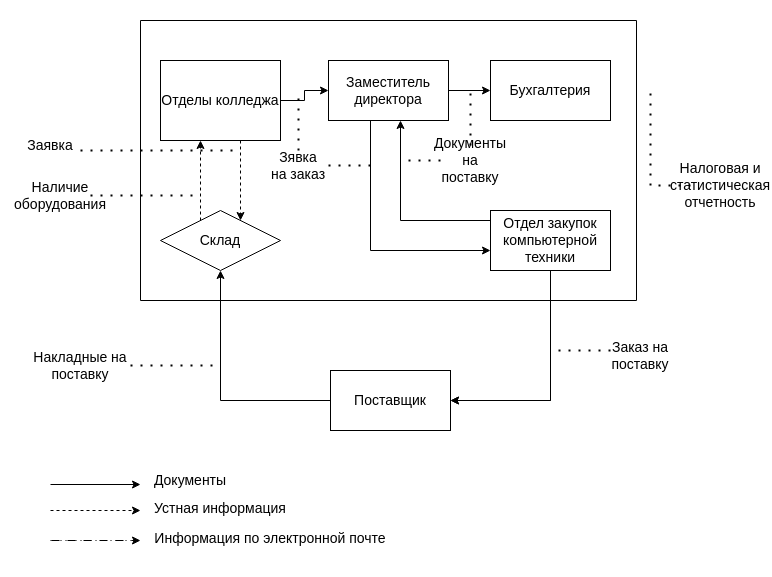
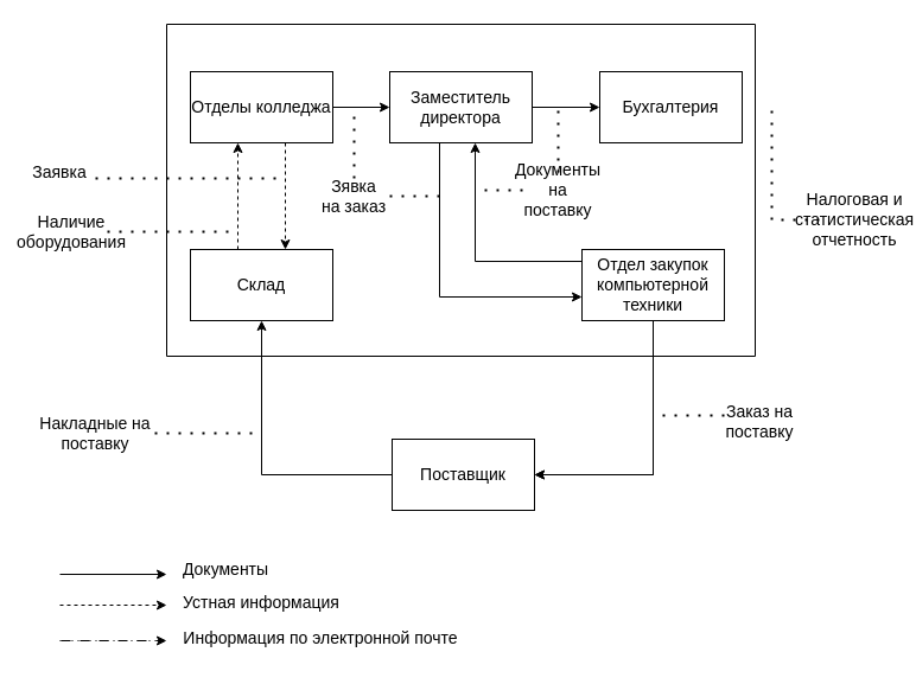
  <mxCell id="0" />
  <mxCell id="1" parent="0" />
  <mxCell id="2" value="" style="swimlane;startSize=0;" parent="1" vertex="1"><mxGeometry x="140" y="20" width="496" height="280" as="geometry"><mxRectangle x="310" y="290" width="50" height="40" as="alternateBounds" /></mxGeometry></mxCell>
  <mxCell id="3" style="edgeStyle=orthogonalEdgeStyle;rounded=0;orthogonalLoop=1;jettySize=auto;html=1;fontSize=14;" parent="2" source="5" target="7" edge="1"><mxGeometry relative="1" as="geometry"><Array as="points"><mxPoint x="230" y="230" /></Array></mxGeometry></mxCell>
  <mxCell id="4" style="edgeStyle=orthogonalEdgeStyle;rounded=0;orthogonalLoop=1;jettySize=auto;html=1;fontSize=14;" parent="2" source="5" target="8" edge="1"><mxGeometry relative="1" as="geometry" /></mxCell>
  <mxCell id="5" value="&lt;div&gt;Заместитель&lt;/div&gt;&lt;div&gt;директора&lt;br&gt;&lt;/div&gt;" style="rounded=0;whiteSpace=wrap;html=1;fontSize=14;" parent="2" vertex="1"><mxGeometry x="188" y="40" width="120" height="60" as="geometry" /></mxCell>
  <mxCell id="6" style="edgeStyle=orthogonalEdgeStyle;rounded=0;orthogonalLoop=1;jettySize=auto;html=1;fontSize=14;" parent="2" source="7" target="5" edge="1"><mxGeometry relative="1" as="geometry"><Array as="points"><mxPoint x="260" y="200" /></Array></mxGeometry></mxCell>
  <mxCell id="7" value="&lt;div&gt;Отдел закупок&lt;/div&gt;&lt;div&gt;компьютерной техники&lt;br&gt;&lt;/div&gt;" style="rounded=0;whiteSpace=wrap;html=1;fontSize=14;" parent="2" vertex="1"><mxGeometry x="350" y="190" width="120" height="60" as="geometry" /></mxCell>
- <mxCell id="8" value="Бухгалтерия" style="rounded=0;whiteSpace=wrap;html=1;fontSize=14;" parent="2" vertex="1"><mxGeometry x="350" y="40" width="120" height="60" as="geometry" /></mxCell>
+ <mxCell id="8" value="Бухгалтерия" style="rounded=0;whiteSpace=wrap;html=1;fontSize=14;" parent="2" vertex="1"><mxGeometry x="365" y="40" width="120" height="60" as="geometry" /></mxCell>
  <mxCell id="9" style="edgeStyle=orthogonalEdgeStyle;rounded=0;orthogonalLoop=1;jettySize=auto;html=1;fontSize=14;dashed=1;" parent="2" source="10" target="13" edge="1"><mxGeometry relative="1" as="geometry"><Array as="points"><mxPoint x="60" y="160" /><mxPoint x="60" y="160" /></Array></mxGeometry></mxCell>
- <mxCell id="10" value="Склад" style="rhombus;whiteSpace=wrap;html=1;fontSize=14;" parent="2" vertex="1"><mxGeometry x="20" y="190" width="120" height="60" as="geometry" /></mxCell>
+ <mxCell id="10" value="Склад" style="rounded=0;whiteSpace=wrap;html=1;fontSize=14;" parent="2" vertex="1"><mxGeometry x="20" y="190" width="120" height="60" as="geometry" /></mxCell>
  <mxCell id="11" style="edgeStyle=orthogonalEdgeStyle;rounded=0;orthogonalLoop=1;jettySize=auto;html=1;fontSize=14;" parent="2" source="13" target="5" edge="1"><mxGeometry relative="1" as="geometry" /></mxCell>
  <mxCell id="12" style="edgeStyle=orthogonalEdgeStyle;rounded=0;orthogonalLoop=1;jettySize=auto;html=1;shadow=0;strokeColor=default;strokeWidth=1;fontSize=14;endArrow=classic;endFill=1;dashed=1;" parent="2" source="13" target="10" edge="1"><mxGeometry relative="1" as="geometry"><Array as="points"><mxPoint x="100" y="160" /><mxPoint x="100" y="160" /></Array></mxGeometry></mxCell>
- <mxCell id="13" value="Отделы колледжа" style="rounded=0;whiteSpace=wrap;html=1;fontSize=14;" parent="2" vertex="1"><mxGeometry x="20" y="40" width="120" height="80" as="geometry" /></mxCell>
+ <mxCell id="13" value="Отделы колледжа" style="rounded=0;whiteSpace=wrap;html=1;fontSize=14;" parent="2" vertex="1"><mxGeometry x="20" y="40" width="120" height="60" as="geometry" /></mxCell>
  <mxCell id="14" style="edgeStyle=orthogonalEdgeStyle;rounded=0;orthogonalLoop=1;jettySize=auto;html=1;dashed=1;fontSize=14;endArrow=none;endFill=0;strokeWidth=2;dashPattern=1 4;" parent="2" source="16" edge="1"><mxGeometry relative="1" as="geometry"><mxPoint x="260" y="140" as="targetPoint" /></mxGeometry></mxCell>
  <mxCell id="15" style="edgeStyle=orthogonalEdgeStyle;rounded=0;orthogonalLoop=1;jettySize=auto;html=1;dashed=1;fontSize=14;endArrow=none;endFill=0;dashPattern=1 4;strokeWidth=2;" parent="2" source="16" edge="1"><mxGeometry relative="1" as="geometry"><mxPoint x="330" y="70" as="targetPoint" /></mxGeometry></mxCell>
  <mxCell id="16" value="Документы на поставку" style="text;html=1;strokeColor=none;fillColor=none;align=center;verticalAlign=middle;whiteSpace=wrap;rounded=0;fontSize=14;" parent="2" vertex="1"><mxGeometry x="300" y="125" width="60" height="30" as="geometry" /></mxCell>
  <mxCell id="17" style="edgeStyle=orthogonalEdgeStyle;rounded=0;orthogonalLoop=1;jettySize=auto;html=1;dashed=1;fontSize=14;endArrow=none;endFill=0;dashPattern=1 4;strokeWidth=2;" parent="2" source="33" edge="1"><mxGeometry relative="1" as="geometry"><mxPoint x="100" y="130" as="targetPoint" /><Array as="points"><mxPoint x="10" y="130" /><mxPoint x="10" y="130" /></Array></mxGeometry></mxCell>
  <mxCell id="18" style="edgeStyle=orthogonalEdgeStyle;rounded=0;orthogonalLoop=1;jettySize=auto;html=1;shadow=0;dashed=1;dashPattern=1 4;strokeColor=default;strokeWidth=2;fontSize=14;endArrow=none;endFill=0;" parent="2" source="20" edge="1"><mxGeometry relative="1" as="geometry"><mxPoint x="158" y="70" as="targetPoint" /></mxGeometry></mxCell>
  <mxCell id="19" style="edgeStyle=orthogonalEdgeStyle;rounded=0;orthogonalLoop=1;jettySize=auto;html=1;shadow=0;dashed=1;dashPattern=1 4;strokeColor=default;strokeWidth=2;fontSize=14;endArrow=none;endFill=0;" parent="2" source="20" edge="1"><mxGeometry relative="1" as="geometry"><mxPoint x="230" y="145" as="targetPoint" /></mxGeometry></mxCell>
  <mxCell id="20" value="&lt;div&gt;Зявка&lt;/div&gt;&lt;div&gt;на заказ&lt;br&gt;&lt;/div&gt;" style="text;html=1;strokeColor=none;fillColor=none;align=center;verticalAlign=middle;whiteSpace=wrap;rounded=0;fontSize=14;" parent="2" vertex="1"><mxGeometry x="128" y="130" width="60" height="30" as="geometry" /></mxCell>
  <mxCell id="21" style="edgeStyle=orthogonalEdgeStyle;rounded=0;orthogonalLoop=1;jettySize=auto;html=1;fontSize=14;" parent="1" source="22" target="10" edge="1"><mxGeometry relative="1" as="geometry"><Array as="points"><mxPoint x="220" y="400" /></Array></mxGeometry></mxCell>
  <mxCell id="22" value="Поставщик" style="rounded=0;whiteSpace=wrap;html=1;fontSize=14;" parent="1" vertex="1"><mxGeometry x="330" y="370" width="120" height="60" as="geometry" /></mxCell>
  <mxCell id="23" style="edgeStyle=orthogonalEdgeStyle;rounded=0;orthogonalLoop=1;jettySize=auto;html=1;fontSize=14;endArrow=none;endFill=0;dashed=1;dashPattern=1 4;strokeWidth=2;" parent="1" source="24" edge="1"><mxGeometry relative="1" as="geometry"><mxPoint x="550" y="350" as="targetPoint" /><Array as="points"><mxPoint x="640" y="350" /></Array></mxGeometry></mxCell>
  <mxCell id="24" value="Заказ на поставку" style="text;html=1;strokeColor=none;fillColor=none;align=center;verticalAlign=middle;whiteSpace=wrap;rounded=0;fontSize=14;" parent="1" vertex="1"><mxGeometry x="610" y="340" width="60" height="30" as="geometry" /></mxCell>
  <mxCell id="25" style="edgeStyle=orthogonalEdgeStyle;rounded=0;orthogonalLoop=1;jettySize=auto;html=1;dashed=1;fontSize=14;endArrow=none;endFill=0;strokeWidth=2;dashPattern=1 4;" parent="1" source="26" edge="1"><mxGeometry relative="1" as="geometry"><mxPoint x="650" y="90" as="targetPoint" /><Array as="points"><mxPoint x="650" y="185" /></Array></mxGeometry></mxCell>
  <mxCell id="26" value="Налоговая и статистическая отчетность" style="text;html=1;strokeColor=none;fillColor=none;align=center;verticalAlign=middle;whiteSpace=wrap;rounded=0;fontSize=14;" parent="1" vertex="1"><mxGeometry x="690" y="170" width="60" height="30" as="geometry" /></mxCell>
  <mxCell id="27" style="edgeStyle=orthogonalEdgeStyle;rounded=0;orthogonalLoop=1;jettySize=auto;html=1;entryX=1;entryY=0.5;entryDx=0;entryDy=0;shadow=0;strokeWidth=1;fontSize=14;endArrow=classic;endFill=1;strokeColor=default;snapToPoint=0;fixDash=0;dashed=1;dashPattern=8 8;" parent="1" source="7" target="22" edge="1"><mxGeometry relative="1" as="geometry"><Array as="points"><mxPoint x="550" y="400" /></Array></mxGeometry></mxCell>
  <mxCell id="28" style="edgeStyle=orthogonalEdgeStyle;rounded=0;orthogonalLoop=1;jettySize=auto;html=1;shadow=0;strokeColor=default;strokeWidth=1;fontSize=14;endArrow=classic;endFill=1;" parent="1" source="7" target="22" edge="1"><mxGeometry relative="1" as="geometry"><Array as="points"><mxPoint x="550" y="400" /></Array></mxGeometry></mxCell>
  <mxCell id="29" style="edgeStyle=orthogonalEdgeStyle;rounded=0;orthogonalLoop=1;jettySize=auto;html=1;shadow=0;dashed=1;dashPattern=1 4;strokeColor=default;strokeWidth=2;fontSize=14;endArrow=none;endFill=0;" parent="1" source="30" edge="1"><mxGeometry relative="1" as="geometry"><mxPoint x="220" y="365" as="targetPoint" /></mxGeometry></mxCell>
  <mxCell id="30" value="Накладные на поставку" style="text;html=1;strokeColor=none;fillColor=none;align=center;verticalAlign=middle;whiteSpace=wrap;rounded=0;fontSize=14;" parent="1" vertex="1"><mxGeometry x="30" y="350" width="100" height="30" as="geometry" /></mxCell>
  <mxCell id="31" style="edgeStyle=orthogonalEdgeStyle;rounded=0;orthogonalLoop=1;jettySize=auto;html=1;shadow=0;dashed=1;strokeColor=default;strokeWidth=2;fontSize=14;endArrow=none;endFill=0;dashPattern=1 4;" parent="1" source="32" edge="1"><mxGeometry relative="1" as="geometry"><mxPoint x="200" y="195" as="targetPoint" /></mxGeometry></mxCell>
  <mxCell id="32" value="Наличие оборудования" style="text;html=1;strokeColor=none;fillColor=none;align=center;verticalAlign=middle;whiteSpace=wrap;rounded=0;fontSize=14;" parent="1" vertex="1"><mxGeometry x="30" y="180" width="60" height="30" as="geometry" /></mxCell>
  <mxCell id="33" value="Заявка" style="text;html=1;strokeColor=none;fillColor=none;align=center;verticalAlign=middle;whiteSpace=wrap;rounded=0;fontSize=14;" parent="1" vertex="1"><mxGeometry x="20" y="130" width="60" height="30" as="geometry" /></mxCell>
  <mxCell id="34" value="" style="group" parent="1" vertex="1" connectable="0"><mxGeometry x="50" y="460" width="340" height="95" as="geometry" /></mxCell>
  <mxCell id="35" style="edgeStyle=orthogonalEdgeStyle;rounded=0;orthogonalLoop=1;jettySize=auto;html=1;entryX=0.5;entryY=0;entryDx=0;entryDy=0;shadow=0;strokeColor=default;strokeWidth=1;fontSize=14;endArrow=classic;endFill=1;" parent="34" edge="1"><mxGeometry relative="1" as="geometry"><mxPoint y="24" as="sourcePoint" /><mxPoint x="90" y="24" as="targetPoint" /></mxGeometry></mxCell>
  <mxCell id="36" style="edgeStyle=orthogonalEdgeStyle;rounded=0;orthogonalLoop=1;jettySize=auto;html=1;shadow=0;strokeColor=default;strokeWidth=1;fontSize=14;endArrow=classic;endFill=1;dashed=1;" parent="34" edge="1"><mxGeometry relative="1" as="geometry"><mxPoint y="50" as="sourcePoint" /><mxPoint x="90" y="50" as="targetPoint" /></mxGeometry></mxCell>
  <mxCell id="37" style="edgeStyle=orthogonalEdgeStyle;rounded=0;orthogonalLoop=1;jettySize=auto;html=1;shadow=0;dashed=1;strokeColor=default;strokeWidth=1;fontSize=14;endArrow=classic;endFill=1;dashPattern=8 8;" parent="34" edge="1"><mxGeometry relative="1" as="geometry"><mxPoint x="1" y="80" as="sourcePoint" /><mxPoint x="90" y="80" as="targetPoint" /></mxGeometry></mxCell>
  <mxCell id="38" style="edgeStyle=orthogonalEdgeStyle;rounded=0;orthogonalLoop=1;jettySize=auto;html=1;shadow=0;strokeColor=default;strokeWidth=1;fontSize=14;endArrow=none;endFill=0;dashed=1;dashPattern=1 4;" parent="34" edge="1"><mxGeometry relative="1" as="geometry"><mxPoint y="80" as="sourcePoint" /><mxPoint x="90" y="80" as="targetPoint" /></mxGeometry></mxCell>
  <mxCell id="39" value="Документы" style="text;html=1;strokeColor=none;fillColor=none;align=center;verticalAlign=middle;whiteSpace=wrap;rounded=0;fontSize=14;" parent="34" vertex="1"><mxGeometry x="110" width="60" height="40" as="geometry" /></mxCell>
  <mxCell id="40" value="Устная информация" style="text;html=1;strokeColor=none;fillColor=none;align=center;verticalAlign=middle;whiteSpace=wrap;rounded=0;fontSize=14;" parent="34" vertex="1"><mxGeometry x="100" y="30" width="140" height="35" as="geometry" /></mxCell>
  <mxCell id="41" value="Информация по электронной почте" style="text;html=1;strokeColor=none;fillColor=none;align=center;verticalAlign=middle;whiteSpace=wrap;rounded=0;fontSize=14;" parent="34" vertex="1"><mxGeometry x="100" y="60" width="240" height="35" as="geometry" /></mxCell>
